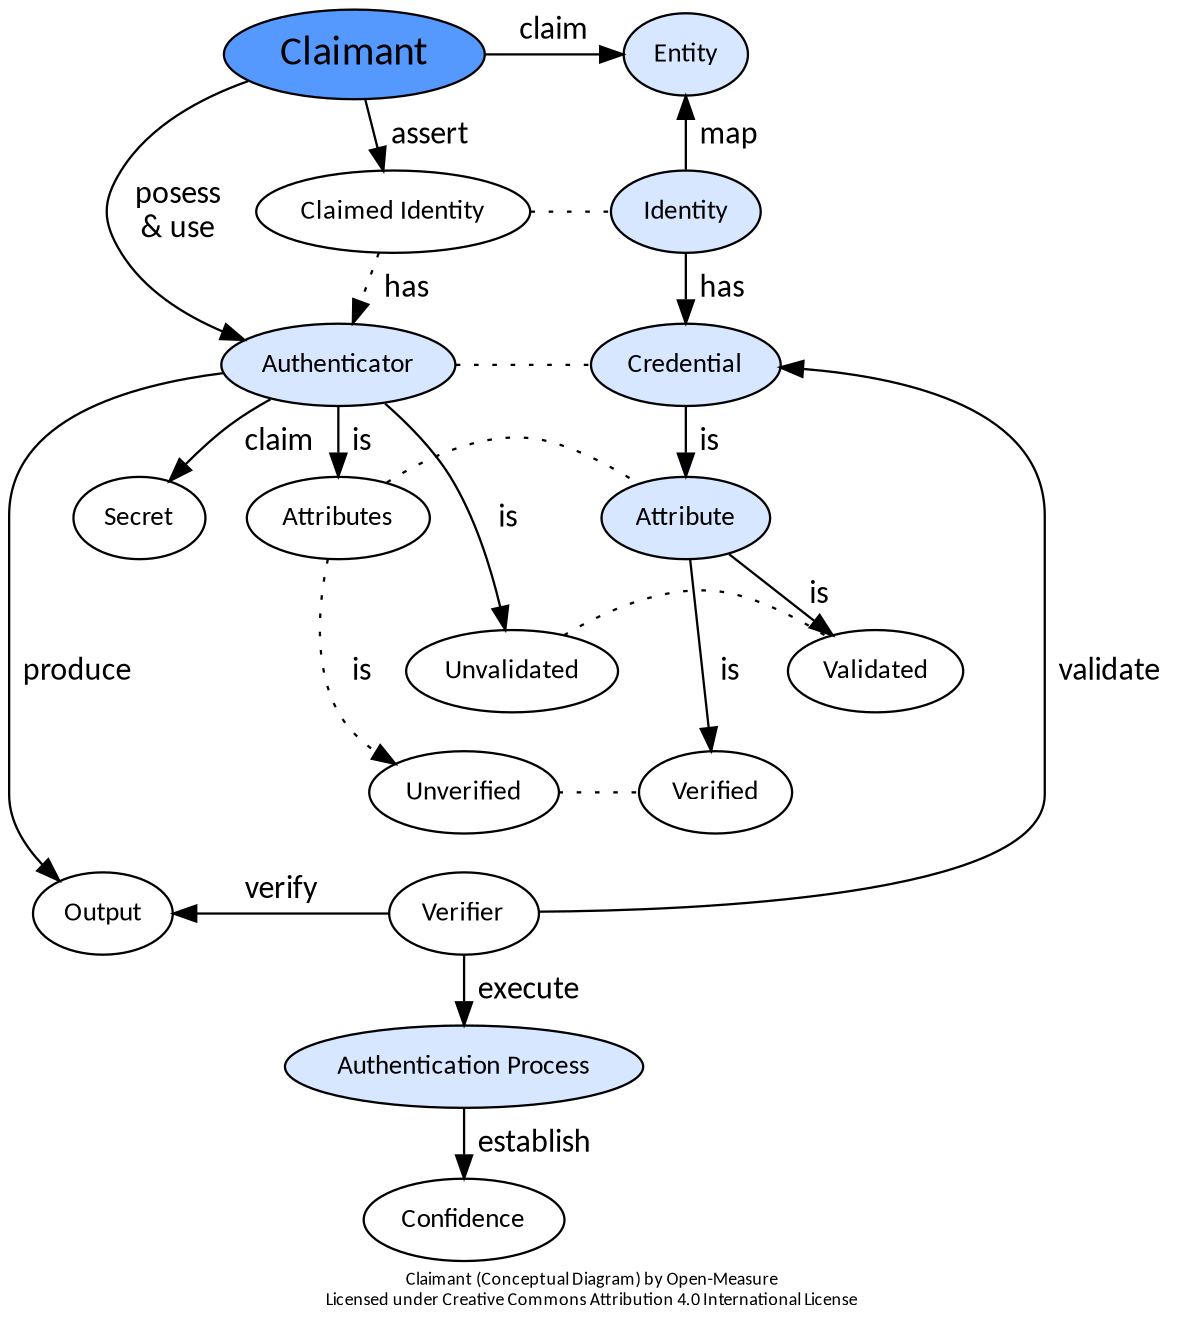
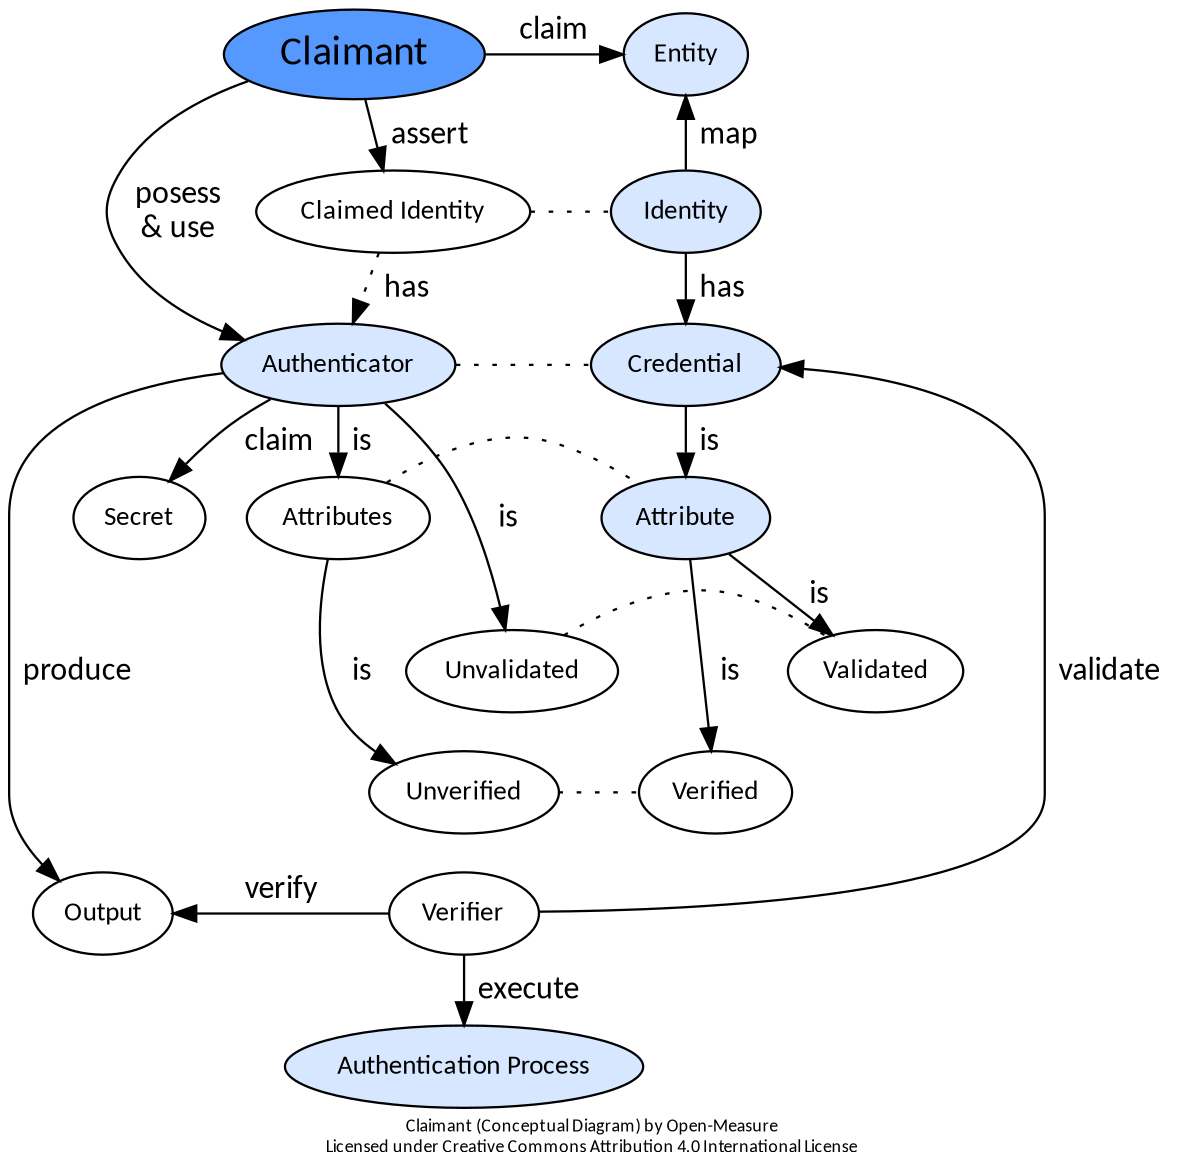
  digraph {
    compound=true
    fontname=Calibri
    fontsize=8
    label="Claimant (Conceptual Diagram) by Open-Measure\nLicensed under Creative Commons Attribution 4.0 International License"
    newrank=true
    packmode=clust
    rankdir=TB
    ranksep=0
    splines=curve
    node [fillcolor=white fontname=Calibri fontsize=12 shape=ellipse style=filled]
    edge [fontname=Calibri minlen=1 weight=10]
    n1 [fillcolor="#5599ff" fontsize=18 label=Claimant]
    n2 [fillcolor="#d6e7ff" label=Entity]
    n3 [label="Claimed Identity"]
    n4 [fillcolor="#d6e7ff" label=Identity]
    n5 [fillcolor="#d6e7ff" label=Authenticator]
    n6 [fillcolor="#d6e7ff" label=Credential]
    n7 [label=Attributes]
    n8 [fillcolor="#d6e7ff" label=Attribute]
    n9 [label=Unverified]
    n10 [label=Verified]
    n11 [label=Unvalidated]
    n12 [label=Validated]
    n13 [label=Output]
    n14 [label=Verifier]
    n15 [label=Secret]
    n16 [fillcolor="#d6e7ff" label="Authentication Process"]
-   n17 [label=Confidence]
    subgraph sub_1 {
      rank=same
      n1
      n2
    }
    subgraph sub_2 {
      rank=same
      n3
      n4
    }
    subgraph sub_3 {
      rank=same
      n5
      n6
    }
    subgraph sub_4 {
      rank=same
      n7
      n8
    }
    subgraph sub_5 {
      rank=same
      n9
      n10
    }
    subgraph sub_6 {
      rank=same
      n11
      n12
    }
    subgraph sub_7 {
      rank=same
      n13
      n14
    }
    n1 -> n2 [label="  claim  "]
    n1 -> n3 [label="  assert  "]
    n1 -> n5 [label="  posess  \n  & use  "]
    n2 -> n4 [dir=back label="  map  "]
    n3 -> n4 [dir=none style=dotted]
    n3 -> n5 [label="  has  " style=dotted]
    n4 -> n6 [label="  has  "]
    n5 -> n6 [dir=none style=dotted]
    n5 -> n7 [label="  is  "]
    n5 -> n11 [label="  is  "]
    n5 -> n13 [label="  produce  "]
    n5 -> n15 [label="  claim  "]
    n6 -> n8 [label="  is  "]
    n6 -> n14 [dir=back label="  validate  " weight=2]
    n7 -> n8 [dir=none style=dotted]
-   n7 -> n9 [label="  is  " style=dotted]
+   n7 -> n9 [label="  is  "]
    n8 -> n10 [label="  is  " weight=2]
    n8 -> n12 [label="  is  " weight=2]
    n9 -> n10 [dir=none style=dotted]
    n9 -> n14 [dir=none style=invis]
    n11 -> n9 [dir=none style=invis]
    n11 -> n12 [dir=none style=dotted]
    n12 -> n10 [dir=none style=invis]
    n13 -> n14 [dir=back label="  verify  "]
    n14 -> n16 [label="  execute  "]
-   n16 -> n17 [label="  establish  "]
  }
